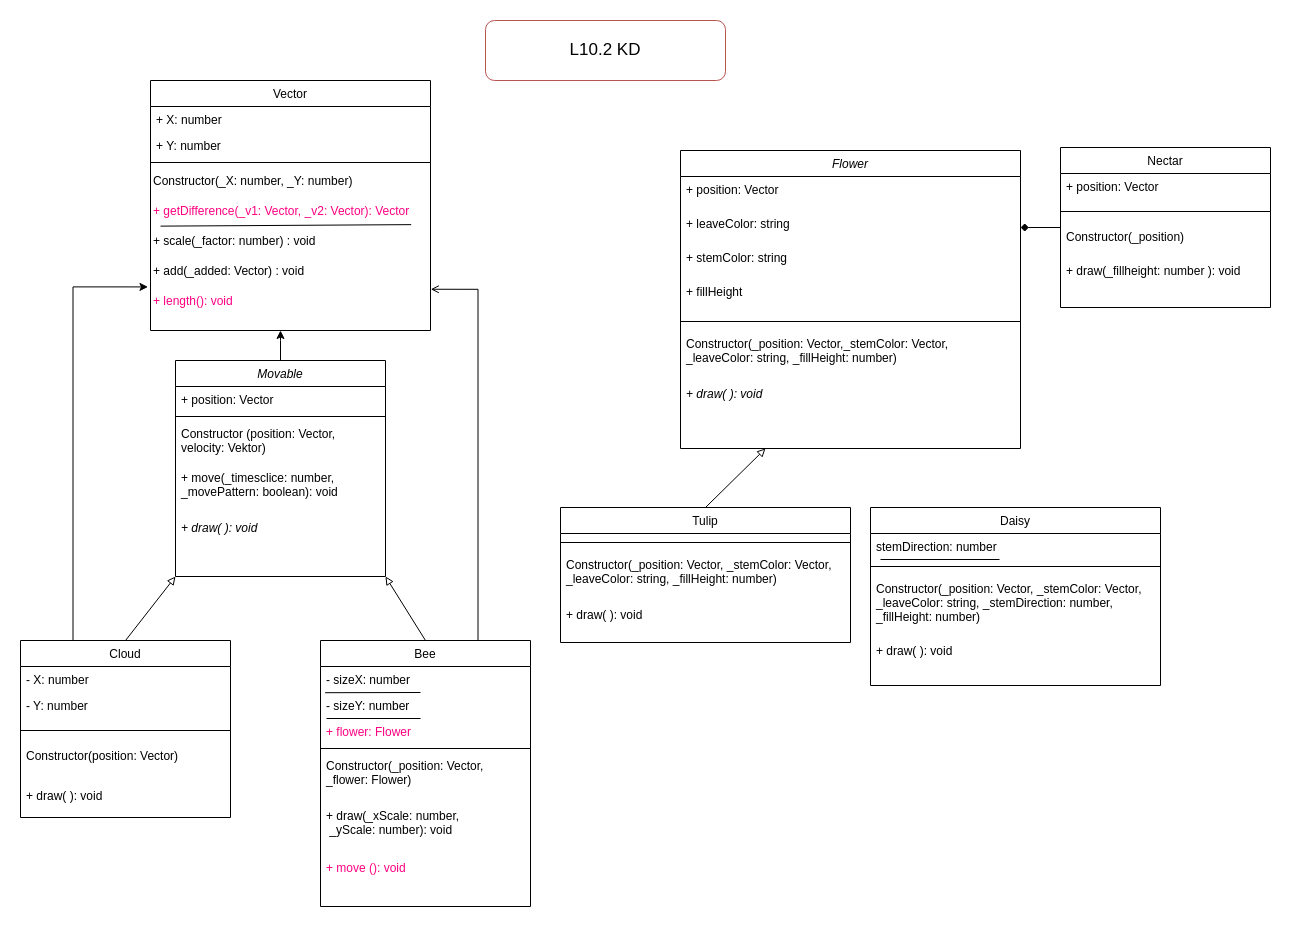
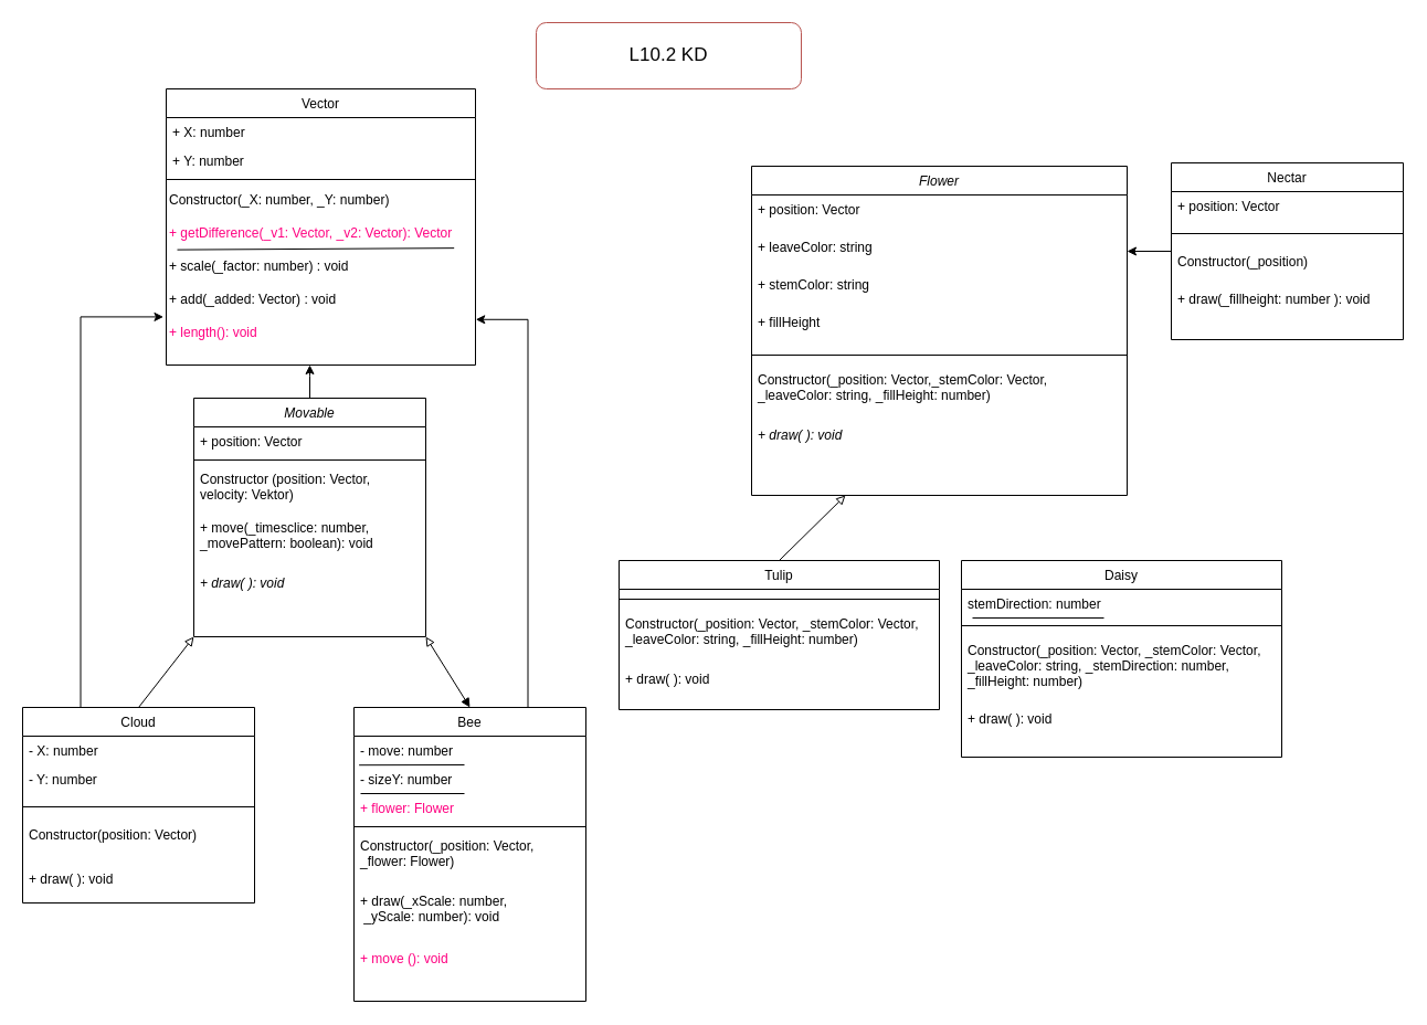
  <mxCell id="0" />
  <mxCell id="1" parent="0" />
  <mxCell id="2" style="edgeStyle=orthogonalEdgeStyle;rounded=0;orthogonalLoop=1;jettySize=auto;html=1;entryX=-0.009;entryY=1.014;entryDx=0;entryDy=0;entryPerimeter=0;exitX=0.25;exitY=0;exitDx=0;exitDy=0;" parent="1" source="3" target="28" edge="1"><mxGeometry relative="1" as="geometry"><Array as="points"><mxPoint x="72" y="286" /></Array></mxGeometry></mxCell>
  <mxCell id="3" value="Cloud" style="swimlane;fontStyle=0;align=center;verticalAlign=top;childLayout=stackLayout;horizontal=1;startSize=26;horizontalStack=0;resizeParent=1;resizeLast=0;collapsible=1;marginBottom=0;rounded=0;shadow=0;strokeWidth=1;" parent="1" vertex="1"><mxGeometry x="20" y="640" width="210" height="177" as="geometry"><mxRectangle x="230" y="140" width="160" height="26" as="alternateBounds" /></mxGeometry></mxCell>
  <mxCell id="4" value="- X: number" style="text;align=left;verticalAlign=top;spacingLeft=4;spacingRight=4;overflow=hidden;rotatable=0;points=[[0,0.5],[1,0.5]];portConstraint=eastwest;rounded=0;shadow=0;html=0;" parent="3" vertex="1"><mxGeometry y="26" width="210" height="26" as="geometry" /></mxCell>
  <mxCell id="5" value="- Y: number" style="text;align=left;verticalAlign=top;spacingLeft=4;spacingRight=4;overflow=hidden;rotatable=0;points=[[0,0.5],[1,0.5]];portConstraint=eastwest;rounded=0;shadow=0;html=0;" parent="3" vertex="1"><mxGeometry y="52" width="210" height="26" as="geometry" /></mxCell>
  <mxCell id="6" value="" style="line;html=1;strokeWidth=1;align=left;verticalAlign=middle;spacingTop=-1;spacingLeft=3;spacingRight=3;rotatable=0;labelPosition=right;points=[];portConstraint=eastwest;" parent="3" vertex="1"><mxGeometry y="78" width="210" height="24" as="geometry" /></mxCell>
  <mxCell id="7" value="Constructor(position: Vector)" style="text;align=left;verticalAlign=top;spacingLeft=4;spacingRight=4;overflow=hidden;rotatable=0;points=[[0,0.5],[1,0.5]];portConstraint=eastwest;" parent="3" vertex="1"><mxGeometry y="102" width="210" height="40" as="geometry" /></mxCell>
  <mxCell id="8" value="+ draw( ): void" style="text;align=left;verticalAlign=top;spacingLeft=4;spacingRight=4;overflow=hidden;rotatable=0;points=[[0,0.5],[1,0.5]];portConstraint=eastwest;" parent="3" vertex="1"><mxGeometry y="142" width="210" height="30" as="geometry" /></mxCell>
- <mxCell id="9" style="edgeStyle=orthogonalEdgeStyle;rounded=0;orthogonalLoop=1;jettySize=auto;html=1;entryX=1.001;entryY=1.092;entryDx=0;entryDy=0;entryPerimeter=0;exitX=0.75;exitY=0;exitDx=0;exitDy=0;endArrow=open;" parent="1" source="10" target="28" edge="1"><mxGeometry relative="1" as="geometry"><Array as="points"><mxPoint x="477" y="289" /></Array></mxGeometry></mxCell>
+ <mxCell id="9" style="edgeStyle=orthogonalEdgeStyle;rounded=0;orthogonalLoop=1;jettySize=auto;html=1;entryX=1.001;entryY=1.092;entryDx=0;entryDy=0;entryPerimeter=0;exitX=0.75;exitY=0;exitDx=0;exitDy=0;" parent="1" source="10" target="28" edge="1"><mxGeometry relative="1" as="geometry"><Array as="points"><mxPoint x="477" y="289" /></Array></mxGeometry></mxCell>
  <mxCell id="10" value="Bee&#10;" style="swimlane;fontStyle=0;align=center;verticalAlign=top;childLayout=stackLayout;horizontal=1;startSize=26;horizontalStack=0;resizeParent=1;resizeLast=0;collapsible=1;marginBottom=0;rounded=0;shadow=0;strokeWidth=1;" parent="1" vertex="1"><mxGeometry x="320" y="640" width="210" height="266" as="geometry"><mxRectangle x="230" y="140" width="160" height="26" as="alternateBounds" /></mxGeometry></mxCell>
- <mxCell id="11" value="- sizeX: number" style="text;align=left;verticalAlign=top;spacingLeft=4;spacingRight=4;overflow=hidden;rotatable=0;points=[[0,0.5],[1,0.5]];portConstraint=eastwest;rounded=0;shadow=0;html=0;" parent="10" vertex="1"><mxGeometry y="26" width="210" height="26" as="geometry" /></mxCell>
+ <mxCell id="11" value="- move: number" style="text;align=left;verticalAlign=top;spacingLeft=4;spacingRight=4;overflow=hidden;rotatable=0;points=[[0,0.5],[1,0.5]];portConstraint=eastwest;rounded=0;shadow=0;html=0;" parent="10" vertex="1"><mxGeometry y="26" width="210" height="26" as="geometry" /></mxCell>
  <mxCell id="12" value="- sizeY: number" style="text;align=left;verticalAlign=top;spacingLeft=4;spacingRight=4;overflow=hidden;rotatable=0;points=[[0,0.5],[1,0.5]];portConstraint=eastwest;rounded=0;shadow=0;html=0;" parent="10" vertex="1"><mxGeometry y="52" width="210" height="26" as="geometry" /></mxCell>
  <mxCell id="13" value="" style="endArrow=none;html=1;" parent="10" edge="1"><mxGeometry width="50" height="50" relative="1" as="geometry"><mxPoint x="6" y="78" as="sourcePoint" /><mxPoint x="100" y="78" as="targetPoint" /></mxGeometry></mxCell>
  <mxCell id="14" value="+ flower: Flower" style="text;align=left;verticalAlign=top;spacingLeft=4;spacingRight=4;overflow=hidden;rotatable=0;points=[[0,0.5],[1,0.5]];portConstraint=eastwest;rounded=0;shadow=0;html=0;fontColor=#FF0080;" vertex="1" parent="10"><mxGeometry y="78" width="210" height="26" as="geometry" /></mxCell>
  <mxCell id="15" value="" style="line;html=1;strokeWidth=1;align=left;verticalAlign=middle;spacingTop=-1;spacingLeft=3;spacingRight=3;rotatable=0;labelPosition=right;points=[];portConstraint=eastwest;" parent="10" vertex="1"><mxGeometry y="104" width="210" height="8" as="geometry" /></mxCell>
  <mxCell id="16" value="Constructor(_position: Vector, &#10;_flower: Flower)" style="text;align=left;verticalAlign=top;spacingLeft=4;spacingRight=4;overflow=hidden;rotatable=0;points=[[0,0.5],[1,0.5]];portConstraint=eastwest;" parent="10" vertex="1"><mxGeometry y="112" width="210" height="50" as="geometry" /></mxCell>
  <mxCell id="17" value="+ draw(_xScale: number,&#10; _yScale: number): void" style="text;align=left;verticalAlign=top;spacingLeft=4;spacingRight=4;overflow=hidden;rotatable=0;points=[[0,0.5],[1,0.5]];portConstraint=eastwest;" parent="10" vertex="1"><mxGeometry y="162" width="210" height="52" as="geometry" /></mxCell>
  <mxCell id="18" value="" style="endArrow=none;html=1;exitX=0.022;exitY=0.008;exitDx=0;exitDy=0;exitPerimeter=0;" parent="10" source="12" edge="1"><mxGeometry width="50" height="50" relative="1" as="geometry"><mxPoint x="9" y="52" as="sourcePoint" /><mxPoint x="100" y="52" as="targetPoint" /></mxGeometry></mxCell>
  <mxCell id="19" value="+ move (): void" style="text;align=left;verticalAlign=top;spacingLeft=4;spacingRight=4;overflow=hidden;rotatable=0;points=[[0,0.5],[1,0.5]];portConstraint=eastwest;fontColor=#FF0080;" vertex="1" parent="10"><mxGeometry y="214" width="210" height="52" as="geometry" /></mxCell>
  <mxCell id="20" value="Vector" style="swimlane;fontStyle=0;align=center;verticalAlign=top;childLayout=stackLayout;horizontal=1;startSize=26;horizontalStack=0;resizeParent=1;resizeLast=0;collapsible=1;marginBottom=0;rounded=0;shadow=0;strokeWidth=1;" parent="1" vertex="1"><mxGeometry x="150" y="80" width="280" height="250" as="geometry"><mxRectangle x="550" y="140" width="160" height="26" as="alternateBounds" /></mxGeometry></mxCell>
  <mxCell id="21" value="+ X: number" style="text;align=left;verticalAlign=top;spacingLeft=4;spacingRight=4;overflow=hidden;rotatable=0;points=[[0,0.5],[1,0.5]];portConstraint=eastwest;" parent="20" vertex="1"><mxGeometry y="26" width="280" height="26" as="geometry" /></mxCell>
  <mxCell id="22" value="+ Y: number" style="text;align=left;verticalAlign=top;spacingLeft=4;spacingRight=4;overflow=hidden;rotatable=0;points=[[0,0.5],[1,0.5]];portConstraint=eastwest;rounded=0;shadow=0;html=0;" parent="20" vertex="1"><mxGeometry y="52" width="280" height="26" as="geometry" /></mxCell>
  <mxCell id="23" value="" style="line;html=1;strokeWidth=1;align=left;verticalAlign=middle;spacingTop=-1;spacingLeft=3;spacingRight=3;rotatable=0;labelPosition=right;points=[];portConstraint=eastwest;" parent="20" vertex="1"><mxGeometry y="78" width="280" height="8" as="geometry" /></mxCell>
  <mxCell id="24" value="Constructor(_X: number, _Y: number)" style="text;html=1;align=left;verticalAlign=middle;resizable=0;points=[];autosize=1;strokeColor=none;spacing=3;" parent="20" vertex="1"><mxGeometry y="86" width="280" height="30" as="geometry" /></mxCell>
  <mxCell id="25" value="+ getDifference(_v1: Vector, _v2: Vector): Vector" style="text;html=1;align=left;verticalAlign=middle;resizable=0;points=[];autosize=1;strokeColor=none;spacing=3;fontColor=#FF0080;" vertex="1" parent="20"><mxGeometry y="116" width="280" height="30" as="geometry" /></mxCell>
  <mxCell id="26" value="" style="endArrow=none;html=1;exitX=0.022;exitY=0.008;exitDx=0;exitDy=0;exitPerimeter=0;entryX=0.931;entryY=-0.062;entryDx=0;entryDy=0;entryPerimeter=0;" edge="1" parent="20" target="27"><mxGeometry width="50" height="50" relative="1" as="geometry"><mxPoint x="10.0" y="145.638" as="sourcePoint" /><mxPoint x="105.38" y="145.43" as="targetPoint" /></mxGeometry></mxCell>
  <mxCell id="27" value="+ scale(_factor: number) : void" style="text;html=1;align=left;verticalAlign=middle;resizable=0;points=[];autosize=1;strokeColor=none;spacing=3;" parent="20" vertex="1"><mxGeometry y="146" width="280" height="30" as="geometry" /></mxCell>
  <mxCell id="28" value="+ add(_added: Vector) : void" style="text;html=1;align=left;verticalAlign=middle;resizable=0;points=[];autosize=1;strokeColor=none;spacing=3;" parent="20" vertex="1"><mxGeometry y="176" width="280" height="30" as="geometry" /></mxCell>
  <mxCell id="29" value="+ length(): void" style="text;html=1;align=left;verticalAlign=middle;resizable=0;points=[];autosize=1;strokeColor=none;spacing=3;fontColor=#FF0080;" vertex="1" parent="20"><mxGeometry y="206" width="280" height="30" as="geometry" /></mxCell>
  <mxCell id="30" style="edgeStyle=orthogonalEdgeStyle;rounded=0;orthogonalLoop=1;jettySize=auto;html=1;fontColor=#FF0080;" edge="1" parent="1" source="31"><mxGeometry relative="1" as="geometry"><mxPoint x="280" y="330" as="targetPoint" /></mxGeometry></mxCell>
  <mxCell id="31" value="Movable" style="swimlane;fontStyle=2;align=center;verticalAlign=top;childLayout=stackLayout;horizontal=1;startSize=26;horizontalStack=0;resizeParent=1;resizeLast=0;collapsible=1;marginBottom=0;rounded=0;shadow=0;strokeWidth=1;" parent="1" vertex="1"><mxGeometry x="175" y="360" width="210" height="216" as="geometry"><mxRectangle x="230" y="140" width="160" height="26" as="alternateBounds" /></mxGeometry></mxCell>
  <mxCell id="32" value="+ position: Vector" style="text;align=left;verticalAlign=top;spacingLeft=4;spacingRight=4;overflow=hidden;rotatable=0;points=[[0,0.5],[1,0.5]];portConstraint=eastwest;rounded=0;shadow=0;html=0;" parent="31" vertex="1"><mxGeometry y="26" width="210" height="26" as="geometry" /></mxCell>
  <mxCell id="33" value="" style="line;html=1;strokeWidth=1;align=left;verticalAlign=middle;spacingTop=-1;spacingLeft=3;spacingRight=3;rotatable=0;labelPosition=right;points=[];portConstraint=eastwest;" parent="31" vertex="1"><mxGeometry y="52" width="210" height="8" as="geometry" /></mxCell>
  <mxCell id="34" value="Constructor (position: Vector, &#10;velocity: Vektor)" style="text;align=left;verticalAlign=top;spacingLeft=4;spacingRight=4;overflow=hidden;rotatable=0;points=[[0,0.5],[1,0.5]];portConstraint=eastwest;" parent="31" vertex="1"><mxGeometry y="60" width="210" height="44" as="geometry" /></mxCell>
  <mxCell id="35" value="+ move(_timesclice: number, &#10;_movePattern: boolean): void" style="text;align=left;verticalAlign=top;spacingLeft=4;spacingRight=4;overflow=hidden;rotatable=0;points=[[0,0.5],[1,0.5]];portConstraint=eastwest;" parent="31" vertex="1"><mxGeometry y="104" width="210" height="50" as="geometry" /></mxCell>
  <mxCell id="36" value="+ draw( ): void" style="text;align=left;verticalAlign=top;spacingLeft=4;spacingRight=4;overflow=hidden;rotatable=0;points=[[0,0.5],[1,0.5]];portConstraint=eastwest;fontStyle=2" parent="31" vertex="1"><mxGeometry y="154" width="210" height="30" as="geometry" /></mxCell>
  <mxCell id="37" value="" style="endArrow=none;html=1;startArrow=block;startFill=0;entryX=0.5;entryY=0;entryDx=0;entryDy=0;exitX=0;exitY=1;exitDx=0;exitDy=0;" parent="1" source="31" target="3" edge="1"><mxGeometry width="50" height="50" relative="1" as="geometry"><mxPoint x="385" y="468" as="sourcePoint" /><mxPoint y="407" as="targetPoint" x="480" /></mxGeometry></mxCell>
  <mxCell id="38" value="&lt;font style=&quot;font-size: 17px&quot;&gt;L10.2 KD&lt;/font&gt;" style="rounded=1;whiteSpace=wrap;html=1;strokeColor=#b85450;fillColor=#ffffff;" parent="1" vertex="1"><mxGeometry x="485" y="20" width="240" height="60" as="geometry" /></mxCell>
  <mxCell id="39" value="Flower" style="swimlane;fontStyle=2;align=center;verticalAlign=top;childLayout=stackLayout;horizontal=1;startSize=26;horizontalStack=0;resizeParent=1;resizeLast=0;collapsible=1;marginBottom=0;rounded=0;shadow=0;strokeWidth=1;" parent="1" vertex="1"><mxGeometry x="680" y="150" width="340" height="298" as="geometry"><mxRectangle x="230" y="140" width="160" height="26" as="alternateBounds" /></mxGeometry></mxCell>
  <mxCell id="40" value="+ position: Vector" style="text;align=left;verticalAlign=top;spacingLeft=4;spacingRight=4;overflow=hidden;rotatable=0;points=[[0,0.5],[1,0.5]];portConstraint=eastwest;rounded=0;shadow=0;html=0;" parent="39" vertex="1"><mxGeometry y="26" width="340" height="34" as="geometry" /></mxCell>
  <mxCell id="41" value="+ leaveColor: string" style="text;align=left;verticalAlign=top;spacingLeft=4;spacingRight=4;overflow=hidden;rotatable=0;points=[[0,0.5],[1,0.5]];portConstraint=eastwest;rounded=0;shadow=0;html=0;" parent="39" vertex="1"><mxGeometry y="60" width="340" height="34" as="geometry" /></mxCell>
  <mxCell id="42" value="+ stemColor: string" style="text;align=left;verticalAlign=top;spacingLeft=4;spacingRight=4;overflow=hidden;rotatable=0;points=[[0,0.5],[1,0.5]];portConstraint=eastwest;rounded=0;shadow=0;html=0;" parent="39" vertex="1"><mxGeometry y="94" width="340" height="34" as="geometry" /></mxCell>
  <mxCell id="43" value="+ fillHeight" style="text;align=left;verticalAlign=top;spacingLeft=4;spacingRight=4;overflow=hidden;rotatable=0;points=[[0,0.5],[1,0.5]];portConstraint=eastwest;rounded=0;shadow=0;html=0;" parent="39" vertex="1"><mxGeometry y="128" width="340" height="34" as="geometry" /></mxCell>
  <mxCell id="44" value="" style="line;html=1;strokeWidth=1;align=left;verticalAlign=middle;spacingTop=-1;spacingLeft=3;spacingRight=3;rotatable=0;labelPosition=right;points=[];portConstraint=eastwest;" parent="39" vertex="1"><mxGeometry y="162" width="340" height="18" as="geometry" /></mxCell>
  <mxCell id="45" value="Constructor(_position: Vector,_stemColor: Vector, &#10;_leaveColor: string, _fillHeight: number)" style="text;align=left;verticalAlign=top;spacingLeft=4;spacingRight=4;overflow=hidden;rotatable=0;points=[[0,0.5],[1,0.5]];portConstraint=eastwest;" parent="39" vertex="1"><mxGeometry y="180" width="340" height="50" as="geometry" /></mxCell>
  <mxCell id="46" value="+ draw( ): void" style="text;align=left;verticalAlign=top;spacingLeft=4;spacingRight=4;overflow=hidden;rotatable=0;points=[[0,0.5],[1,0.5]];portConstraint=eastwest;fontStyle=2" parent="39" vertex="1"><mxGeometry y="230" width="340" height="34" as="geometry" /></mxCell>
- <mxCell id="47" style="edgeStyle=orthogonalEdgeStyle;rounded=0;orthogonalLoop=1;jettySize=auto;html=1;endArrow=diamond;" parent="1" source="48" target="41" edge="1"><mxGeometry relative="1" as="geometry" /></mxCell>
+ <mxCell id="47" style="edgeStyle=orthogonalEdgeStyle;rounded=0;orthogonalLoop=1;jettySize=auto;html=1;" parent="1" source="48" target="41" edge="1"><mxGeometry relative="1" as="geometry" /></mxCell>
  <mxCell id="48" value="Nectar" style="swimlane;fontStyle=0;align=center;verticalAlign=top;childLayout=stackLayout;horizontal=1;startSize=26;horizontalStack=0;resizeParent=1;resizeLast=0;collapsible=1;marginBottom=0;rounded=0;shadow=0;strokeWidth=1;" parent="1" vertex="1"><mxGeometry x="1060" y="147" width="210" height="160" as="geometry"><mxRectangle x="230" y="140" width="160" height="26" as="alternateBounds" /></mxGeometry></mxCell>
  <mxCell id="49" value="+ position: Vector" style="text;align=left;verticalAlign=top;spacingLeft=4;spacingRight=4;overflow=hidden;rotatable=0;points=[[0,0.5],[1,0.5]];portConstraint=eastwest;rounded=0;shadow=0;html=0;" parent="48" vertex="1"><mxGeometry y="26" width="210" height="26" as="geometry" /></mxCell>
  <mxCell id="50" value="" style="line;html=1;strokeWidth=1;align=left;verticalAlign=middle;spacingTop=-1;spacingLeft=3;spacingRight=3;rotatable=0;labelPosition=right;points=[];portConstraint=eastwest;" parent="48" vertex="1"><mxGeometry y="52" width="210" height="24" as="geometry" /></mxCell>
  <mxCell id="51" value="Constructor(_position)" style="text;align=left;verticalAlign=top;spacingLeft=4;spacingRight=4;overflow=hidden;rotatable=0;points=[[0,0.5],[1,0.5]];portConstraint=eastwest;" parent="48" vertex="1"><mxGeometry y="76" width="210" height="34" as="geometry" /></mxCell>
  <mxCell id="52" value="+ draw(_fillheight: number ): void" style="text;align=left;verticalAlign=top;spacingLeft=4;spacingRight=4;overflow=hidden;rotatable=0;points=[[0,0.5],[1,0.5]];portConstraint=eastwest;" parent="48" vertex="1"><mxGeometry y="110" width="210" height="30" as="geometry" /></mxCell>
- <mxCell id="53" value="" style="endArrow=none;html=1;startArrow=block;startFill=0;entryX=0.5;entryY=0;entryDx=0;entryDy=0;exitX=1;exitY=1;exitDx=0;exitDy=0;" parent="1" source="31" target="10" edge="1"><mxGeometry width="50" height="50" relative="1" as="geometry"><mxPoint x="185" y="586" as="sourcePoint" /><mxPoint x="135" y="650" as="targetPoint" /></mxGeometry></mxCell>
+ <mxCell id="53" value="" style="endArrow=block;html=1;startArrow=block;startFill=0;entryX=0.5;entryY=0;entryDx=0;entryDy=0;exitX=1;exitY=1;exitDx=0;exitDy=0;" parent="1" source="31" target="10" edge="1"><mxGeometry width="50" height="50" relative="1" as="geometry"><mxPoint x="185" y="586" as="sourcePoint" /><mxPoint x="135" y="650" as="targetPoint" /></mxGeometry></mxCell>
  <mxCell id="54" value="Tulip" style="swimlane;fontStyle=0;align=center;verticalAlign=top;childLayout=stackLayout;horizontal=1;startSize=26;horizontalStack=0;resizeParent=1;resizeLast=0;collapsible=1;marginBottom=0;rounded=0;shadow=0;strokeWidth=1;" parent="1" vertex="1"><mxGeometry x="560" y="507" width="290" height="135" as="geometry"><mxRectangle x="230" y="140" width="160" height="26" as="alternateBounds" /></mxGeometry></mxCell>
  <mxCell id="55" value="" style="line;html=1;strokeWidth=1;align=left;verticalAlign=middle;spacingTop=-1;spacingLeft=3;spacingRight=3;rotatable=0;labelPosition=right;points=[];portConstraint=eastwest;" parent="54" vertex="1"><mxGeometry y="26" width="290" height="18" as="geometry" /></mxCell>
  <mxCell id="56" value="Constructor(_position: Vector, _stemColor: Vector, &#10;_leaveColor: string, _fillHeight: number)" style="text;align=left;verticalAlign=top;spacingLeft=4;spacingRight=4;overflow=hidden;rotatable=0;points=[[0,0.5],[1,0.5]];portConstraint=eastwest;" parent="54" vertex="1"><mxGeometry y="44" width="290" height="50" as="geometry" /></mxCell>
  <mxCell id="57" value="+ draw( ): void" style="text;align=left;verticalAlign=top;spacingLeft=4;spacingRight=4;overflow=hidden;rotatable=0;points=[[0,0.5],[1,0.5]];portConstraint=eastwest;" parent="54" vertex="1"><mxGeometry y="94" width="290" height="34" as="geometry" /></mxCell>
  <mxCell id="58" value="Daisy" style="swimlane;fontStyle=0;align=center;verticalAlign=top;childLayout=stackLayout;horizontal=1;startSize=26;horizontalStack=0;resizeParent=1;resizeLast=0;collapsible=1;marginBottom=0;rounded=0;shadow=0;strokeWidth=1;" parent="1" vertex="1"><mxGeometry x="870" y="507" width="290" height="178" as="geometry"><mxRectangle x="230" y="140" width="160" height="26" as="alternateBounds" /></mxGeometry></mxCell>
  <mxCell id="59" value="stemDirection: number" style="text;align=left;verticalAlign=top;spacingLeft=4;spacingRight=4;overflow=hidden;rotatable=0;points=[[0,0.5],[1,0.5]];portConstraint=eastwest;" parent="58" vertex="1"><mxGeometry y="26" width="290" height="24" as="geometry" /></mxCell>
  <mxCell id="60" value="" style="line;html=1;strokeWidth=1;align=left;verticalAlign=middle;spacingTop=-1;spacingLeft=3;spacingRight=3;rotatable=0;labelPosition=right;points=[];portConstraint=eastwest;" parent="58" vertex="1"><mxGeometry y="50" width="290" height="18" as="geometry" /></mxCell>
  <mxCell id="61" value="Constructor(_position: Vector, _stemColor: Vector, &#10;_leaveColor: string, _stemDirection: number,&#10;_fillHeight: number)" style="text;align=left;verticalAlign=top;spacingLeft=4;spacingRight=4;overflow=hidden;rotatable=0;points=[[0,0.5],[1,0.5]];portConstraint=eastwest;" parent="58" vertex="1"><mxGeometry y="68" width="290" height="62" as="geometry" /></mxCell>
  <mxCell id="62" value="+ draw( ): void" style="text;align=left;verticalAlign=top;spacingLeft=4;spacingRight=4;overflow=hidden;rotatable=0;points=[[0,0.5],[1,0.5]];portConstraint=eastwest;" parent="58" vertex="1"><mxGeometry y="130" width="290" height="34" as="geometry" /></mxCell>
  <mxCell id="63" value="" style="endArrow=none;html=1;" parent="58" edge="1"><mxGeometry width="50" height="50" relative="1" as="geometry"><mxPoint x="10" y="52" as="sourcePoint" /><mxPoint x="129" y="52" as="targetPoint" /></mxGeometry></mxCell>
  <mxCell id="64" value="" style="endArrow=none;html=1;startArrow=block;startFill=0;entryX=0.5;entryY=0;entryDx=0;entryDy=0;exitX=0.25;exitY=1;exitDx=0;exitDy=0;" parent="1" source="39" target="54" edge="1"><mxGeometry width="50" height="50" relative="1" as="geometry"><mxPoint x="375" y="586" as="sourcePoint" /><mxPoint x="415" y="650" as="targetPoint" /></mxGeometry></mxCell>
